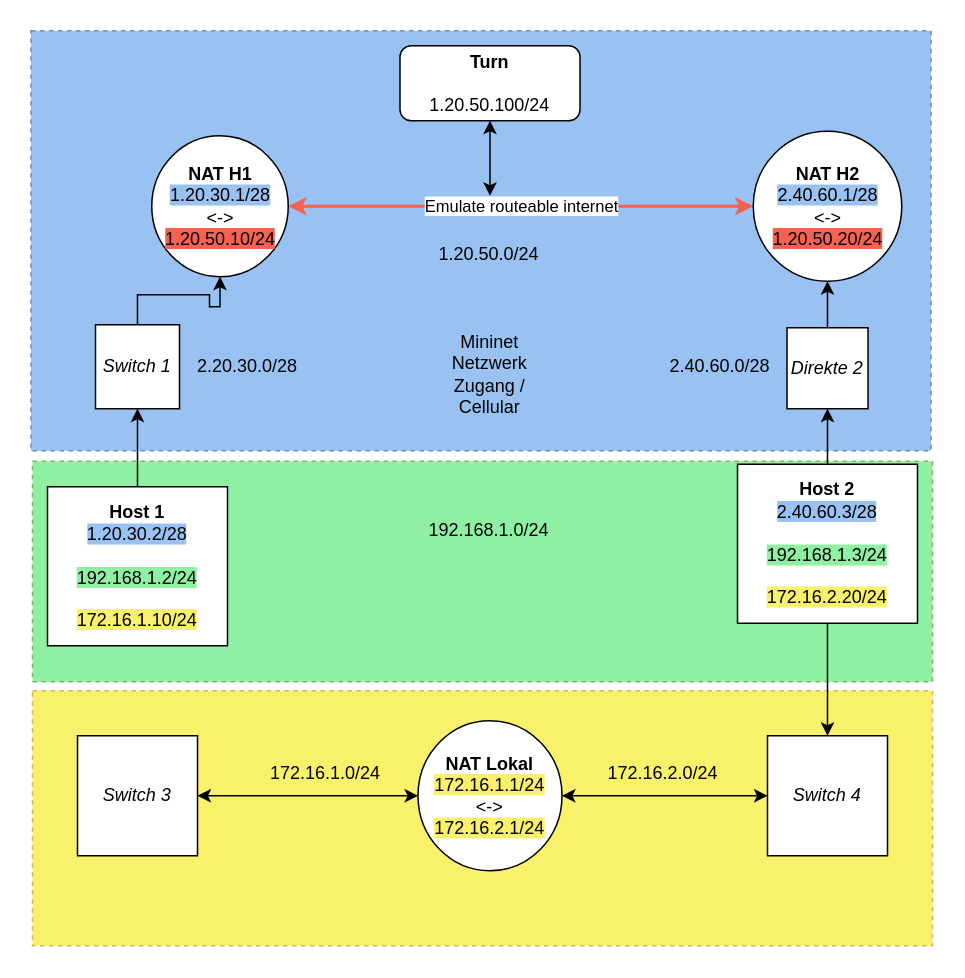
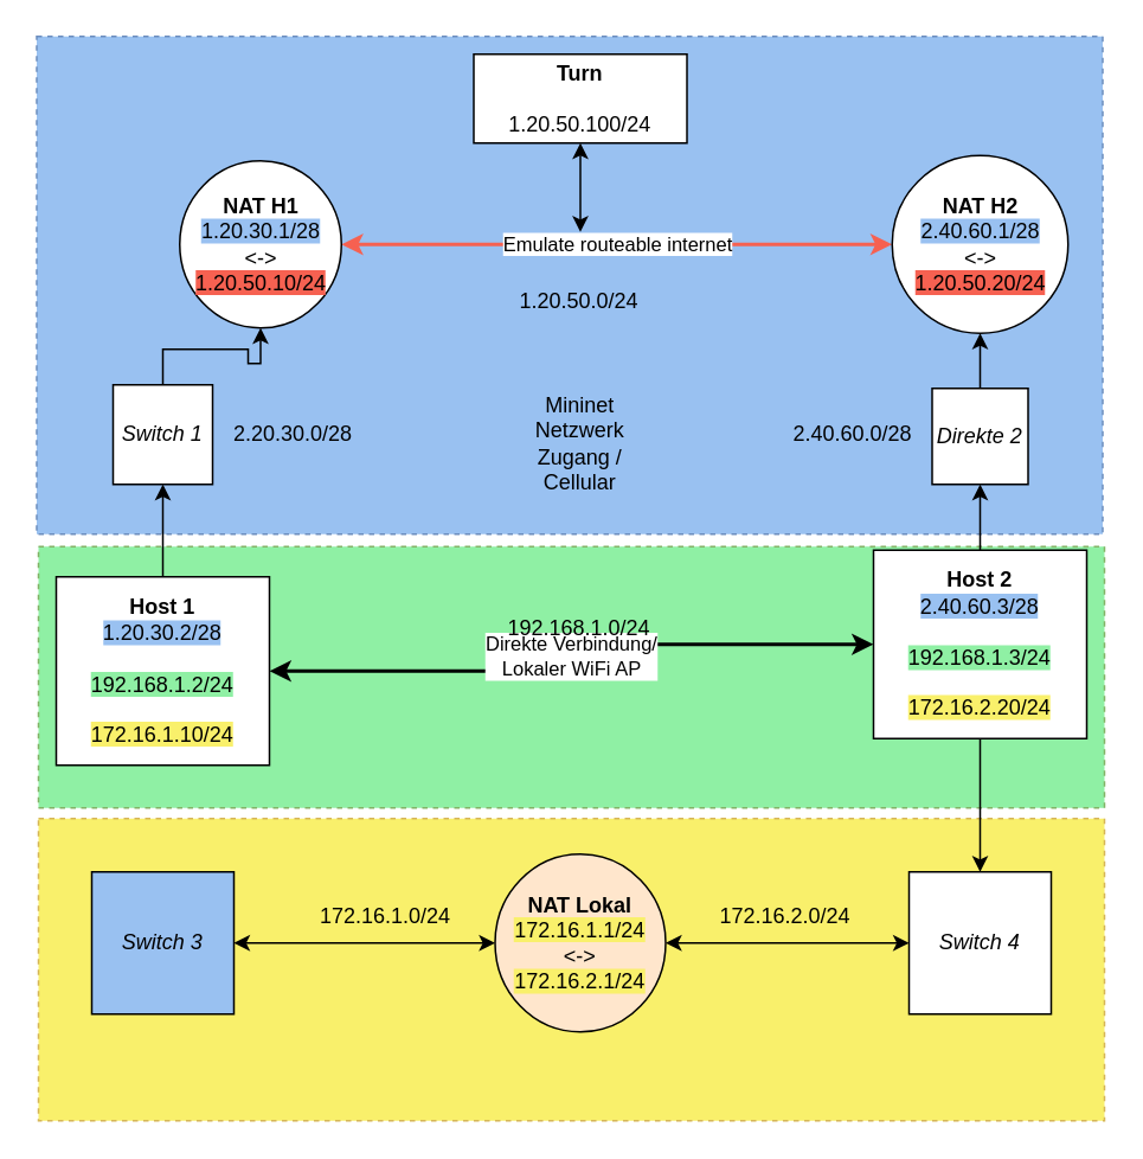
  <mxCell id="0" />
  <mxCell id="1" parent="0" />
  <mxCell id="2" value="" style="endArrow=classic;startArrow=classic;html=1;rounded=0;entryX=0.5;entryY=1;entryDx=0;entryDy=0;" edge="1" parent="1"><mxGeometry width="50" height="50" relative="1" as="geometry"><mxPoint x="200" y="150" as="sourcePoint" /><mxPoint x="200" y="90" as="targetPoint" /></mxGeometry></mxCell>
  <mxCell id="3" value="" style="rounded=0;whiteSpace=wrap;html=1;fillColor=#99C1F1;strokeColor=#6c8ebf;dashed=1;" parent="1" vertex="1"><mxGeometry x="20" y="20" width="600" height="280" as="geometry" /></mxCell>
  <mxCell id="4" value="" style="endArrow=classic;startArrow=classic;html=1;rounded=0;entryX=0.5;entryY=1;entryDx=0;entryDy=0;" edge="1" parent="1" target="19"><mxGeometry width="50" height="50" relative="1" as="geometry"><mxPoint x="326" y="130" as="sourcePoint" /><mxPoint x="300" y="210" as="targetPoint" /></mxGeometry></mxCell>
  <mxCell id="5" value="" style="rounded=0;whiteSpace=wrap;html=1;fillColor=#8FF0A4;strokeColor=#82b366;dashed=1;" parent="1" vertex="1"><mxGeometry x="21" y="307" width="600" height="147" as="geometry" /></mxCell>
  <mxCell id="6" value="" style="edgeStyle=orthogonalEdgeStyle;rounded=0;orthogonalLoop=1;jettySize=auto;html=1;" parent="1" source="8" target="12" edge="1"><mxGeometry relative="1" as="geometry" /></mxCell>
+ <mxCell id="7" value="&lt;div&gt;Direkte Verbindung/&lt;/div&gt;&lt;div&gt;Lokaler WiFi AP&lt;/div&gt;" style="edgeStyle=orthogonalEdgeStyle;rounded=0;orthogonalLoop=1;jettySize=auto;html=1;startArrow=classic;startFill=1;strokeWidth=2;" parent="1" source="8" target="10" edge="1"><mxGeometry relative="1" as="geometry" /></mxCell>
  <mxCell id="8" value="&lt;div&gt;&lt;b&gt;Host 1&lt;/b&gt;&lt;br&gt;&lt;/div&gt;&lt;div&gt;&lt;span style=&quot;background-color: rgb(153, 193, 241);&quot;&gt;1.20.30.2/28&lt;/span&gt;&lt;/div&gt;&lt;div&gt;&lt;br&gt;&lt;/div&gt;&lt;div&gt;&lt;span style=&quot;background-color: rgb(143, 240, 164);&quot;&gt;192.168.1.2/24&lt;/span&gt;&lt;/div&gt;&lt;div&gt;&lt;br&gt;&lt;/div&gt;&lt;div&gt;&lt;span style=&quot;background-color: rgb(249, 240, 107);&quot;&gt;172.16.1.10/24&lt;/span&gt;&lt;br&gt;&lt;/div&gt;" style="rounded=0;whiteSpace=wrap;html=1;" parent="1" vertex="1"><mxGeometry x="31" y="324" width="120" height="106" as="geometry" /></mxCell>
  <mxCell id="9" value="" style="edgeStyle=orthogonalEdgeStyle;rounded=0;orthogonalLoop=1;jettySize=auto;html=1;" parent="1" source="10" target="16" edge="1"><mxGeometry relative="1" as="geometry" /></mxCell>
  <mxCell id="10" value="&lt;div&gt;&lt;b&gt;Host 2&lt;/b&gt;&lt;br&gt;&lt;/div&gt;&lt;div&gt;&lt;span style=&quot;background-color: rgb(153, 193, 241);&quot;&gt;2.40.60.3/28&lt;/span&gt;&lt;/div&gt;&lt;div&gt;&lt;br&gt;&lt;/div&gt;&lt;div&gt;&lt;span style=&quot;background-color: rgb(143, 240, 164);&quot;&gt;192.168.1.3/24&lt;/span&gt;&lt;br&gt;&lt;/div&gt;&lt;div&gt;&lt;br&gt;&lt;/div&gt;&lt;div&gt;&lt;span style=&quot;background-color: rgb(249, 240, 107);&quot;&gt;172.16.2.20/24&lt;/span&gt;&lt;br&gt;&lt;/div&gt;" style="whiteSpace=wrap;html=1;" parent="1" vertex="1"><mxGeometry x="491" y="309" width="120" height="106" as="geometry" /></mxCell>
  <mxCell id="11" value="" style="edgeStyle=orthogonalEdgeStyle;rounded=0;orthogonalLoop=1;jettySize=auto;html=1;" parent="1" source="12" target="14" edge="1"><mxGeometry relative="1" as="geometry" /></mxCell>
  <mxCell id="12" value="&lt;i&gt;Switch 1&lt;/i&gt;" style="whiteSpace=wrap;html=1;aspect=fixed;" parent="1" vertex="1"><mxGeometry x="63" y="216" width="56" height="56" as="geometry" /></mxCell>
  <mxCell id="13" value="Emulate routeable internet" style="edgeStyle=orthogonalEdgeStyle;rounded=0;orthogonalLoop=1;jettySize=auto;html=1;entryX=0;entryY=0.5;entryDx=0;entryDy=0;startArrow=classic;startFill=1;strokeColor=#F66151;strokeWidth=2;" parent="1" source="14" target="17" edge="1"><mxGeometry relative="1" as="geometry" /></mxCell>
  <mxCell id="14" value="&lt;b&gt;NAT H1&lt;/b&gt;&lt;br&gt;&lt;div&gt;&lt;span style=&quot;background-color: rgb(153, 193, 241);&quot;&gt;1.20.30.1/28&lt;/span&gt;&lt;/div&gt;&lt;div&gt;&amp;lt;-&amp;gt;&lt;br&gt;&lt;/div&gt;&lt;div&gt;&lt;span style=&quot;background-color: rgb(246, 97, 81);&quot;&gt;1.20.50.10/24&lt;/span&gt;&lt;br&gt;&lt;/div&gt;" style="ellipse;whiteSpace=wrap;html=1;" parent="1" vertex="1"><mxGeometry x="100.5" y="90" width="91" height="94" as="geometry" /></mxCell>
  <mxCell id="15" value="" style="edgeStyle=orthogonalEdgeStyle;rounded=0;orthogonalLoop=1;jettySize=auto;html=1;" parent="1" source="16" target="17" edge="1"><mxGeometry relative="1" as="geometry" /></mxCell>
  <mxCell id="16" value="&lt;i&gt;Direkte 2&lt;/i&gt;" style="whiteSpace=wrap;html=1;aspect=fixed;" parent="1" vertex="1"><mxGeometry x="524" y="218" width="54" height="54" as="geometry" /></mxCell>
  <mxCell id="17" value="&lt;b&gt;NAT H2&lt;/b&gt;&lt;br&gt;&lt;div&gt;&lt;span style=&quot;background-color: rgb(153, 193, 241);&quot;&gt;2.40.60.1/28&lt;/span&gt;&lt;/div&gt;&lt;div&gt;&amp;lt;-&amp;gt;&lt;br&gt;&lt;/div&gt;&lt;span style=&quot;background-color: rgb(246, 97, 81);&quot;&gt;1.20.50.20/24&lt;/span&gt;" style="ellipse;whiteSpace=wrap;html=1;" parent="1" vertex="1"><mxGeometry x="501.5" y="87" width="99" height="100" as="geometry" /></mxCell>
  <mxCell id="18" value="Mininet Netzwerk Zugang / Cellular" style="text;html=1;strokeColor=none;fillColor=none;align=center;verticalAlign=middle;whiteSpace=wrap;rounded=0;" parent="1" vertex="1"><mxGeometry x="296" y="234" width="60" height="30" as="geometry" /></mxCell>
- <mxCell id="19" value="&lt;div&gt;&lt;b&gt;Turn&lt;/b&gt;&lt;/div&gt;&lt;div&gt;&lt;br&gt;&lt;/div&gt;&lt;div&gt;1.20.50.100/24&lt;br&gt;&lt;/div&gt;" style="whiteSpace=wrap;html=1;rounded=1;" vertex="1" parent="1"><mxGeometry x="266" y="30" width="120" height="50" as="geometry" /></mxCell>
+ <mxCell id="19" value="&lt;div&gt;&lt;b&gt;Turn&lt;/b&gt;&lt;/div&gt;&lt;div&gt;&lt;br&gt;&lt;/div&gt;&lt;div&gt;1.20.50.100/24&lt;br&gt;&lt;/div&gt;" style="rounded=0;whiteSpace=wrap;html=1;" vertex="1" parent="1"><mxGeometry x="266" y="30" width="120" height="50" as="geometry" /></mxCell>
  <mxCell id="20" value="" style="rounded=0;whiteSpace=wrap;html=1;fillColor=#F9F06B;strokeColor=#d6b656;dashed=1;" vertex="1" parent="1"><mxGeometry x="21" y="460" width="600" height="170" as="geometry" /></mxCell>
  <mxCell id="21" style="edgeStyle=orthogonalEdgeStyle;rounded=0;orthogonalLoop=1;jettySize=auto;html=1;entryX=0;entryY=0.5;entryDx=0;entryDy=0;startArrow=classic;startFill=1;" edge="1" parent="1" source="22" target="26"><mxGeometry relative="1" as="geometry" /></mxCell>
- <mxCell id="22" value="&lt;i&gt;Switch 3&lt;/i&gt;" style="whiteSpace=wrap;html=1;aspect=fixed;" vertex="1" parent="1"><mxGeometry x="51" y="490" width="80" height="80" as="geometry" /></mxCell>
+ <mxCell id="22" value="&lt;i&gt;Switch 3&lt;/i&gt;" style="whiteSpace=wrap;html=1;aspect=fixed;fillColor=#99c1f1;" vertex="1" parent="1"><mxGeometry x="51" y="490" width="80" height="80" as="geometry" /></mxCell>
  <mxCell id="23" value="&lt;i&gt;Switch 4&lt;/i&gt;" style="whiteSpace=wrap;html=1;aspect=fixed;" vertex="1" parent="1"><mxGeometry x="511" y="490" width="80" height="80" as="geometry" /></mxCell>
  <mxCell id="24" style="edgeStyle=orthogonalEdgeStyle;rounded=0;orthogonalLoop=1;jettySize=auto;html=1;entryX=0.5;entryY=0;entryDx=0;entryDy=0;" edge="1" parent="1" source="10" target="23"><mxGeometry relative="1" as="geometry" /></mxCell>
  <mxCell id="25" style="edgeStyle=orthogonalEdgeStyle;rounded=0;orthogonalLoop=1;jettySize=auto;html=1;entryX=0;entryY=0.5;entryDx=0;entryDy=0;startArrow=classic;startFill=1;" edge="1" parent="1" source="26" target="23"><mxGeometry relative="1" as="geometry" /></mxCell>
- <mxCell id="26" value="&lt;div&gt;&lt;b&gt;NAT Lokal&lt;/b&gt;&lt;/div&gt;&lt;div&gt;&lt;span style=&quot;background-color: rgb(249, 240, 107);&quot;&gt;172.16.1.1/24&lt;/span&gt;&lt;/div&gt;&lt;div&gt;&amp;lt;-&amp;gt;&lt;/div&gt;&lt;div&gt;&lt;span style=&quot;background-color: rgb(249, 240, 107);&quot;&gt;172.16.2.1/24&lt;/span&gt;&lt;br&gt;&lt;/div&gt;" style="ellipse;whiteSpace=wrap;html=1;" vertex="1" parent="1"><mxGeometry x="278" y="480" width="96" height="100" as="geometry" /></mxCell>
+ <mxCell id="26" value="&lt;div&gt;&lt;b&gt;NAT Lokal&lt;/b&gt;&lt;/div&gt;&lt;div&gt;&lt;span style=&quot;background-color: rgb(249, 240, 107);&quot;&gt;172.16.1.1/24&lt;/span&gt;&lt;/div&gt;&lt;div&gt;&amp;lt;-&amp;gt;&lt;/div&gt;&lt;div&gt;&lt;span style=&quot;background-color: rgb(249, 240, 107);&quot;&gt;172.16.2.1/24&lt;/span&gt;&lt;br&gt;&lt;/div&gt;" style="ellipse;whiteSpace=wrap;html=1;fillColor=#ffe6cc;" vertex="1" parent="1"><mxGeometry x="278" y="480" width="96" height="100" as="geometry" /></mxCell>
  <mxCell id="27" value="172.16.1.0/24" style="text;html=1;align=center;verticalAlign=middle;resizable=0;points=[];autosize=1;strokeColor=none;fillColor=none;" vertex="1" parent="1"><mxGeometry x="166" y="500" width="100" height="30" as="geometry" /></mxCell>
  <mxCell id="28" value="172.16.2.0/24" style="text;html=1;align=center;verticalAlign=middle;resizable=0;points=[];autosize=1;strokeColor=none;fillColor=none;" vertex="1" parent="1"><mxGeometry x="391" y="500" width="100" height="30" as="geometry" /></mxCell>
  <mxCell id="29" value="192.168.1.0/24" style="text;html=1;align=center;verticalAlign=middle;resizable=0;points=[];autosize=1;strokeColor=none;fillColor=none;" vertex="1" parent="1"><mxGeometry x="275" y="338" width="100" height="30" as="geometry" /></mxCell>
  <mxCell id="30" value="2.20.30.0/28" style="text;html=1;align=center;verticalAlign=middle;resizable=0;points=[];autosize=1;strokeColor=none;fillColor=none;" vertex="1" parent="1"><mxGeometry x="119" y="229" width="90" height="30" as="geometry" /></mxCell>
  <mxCell id="31" value="2.40.60.0/28" style="text;html=1;align=center;verticalAlign=middle;resizable=0;points=[];autosize=1;strokeColor=none;fillColor=none;" vertex="1" parent="1"><mxGeometry x="434" y="229" width="90" height="30" as="geometry" /></mxCell>
  <mxCell id="32" value=" 1.20.50.0/24" style="text;html=1;align=center;verticalAlign=middle;resizable=0;points=[];autosize=1;strokeColor=none;fillColor=none;" vertex="1" parent="1"><mxGeometry x="280" y="154" width="90" height="30" as="geometry" /></mxCell>
